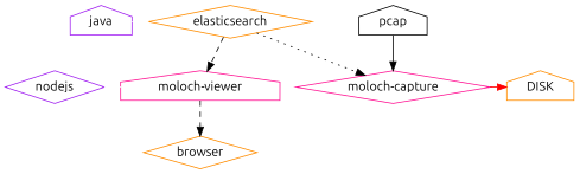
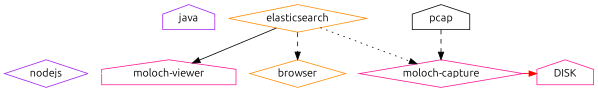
  digraph {
    fontname=Ubuntu
    node [color=deeppink fontname=Ubuntu shape=diamond]
    edge [fontname=Ubuntu]
    "moloch-capture"
-   DISK [color=darkorange shape=house]
+   DISK [shape=house]
    elasticsearch [color=darkorange]
    java [color=purple shape=house]
    "moloch-viewer" [shape=house]
    nodejs [color=purple]
    browser [color=darkorange]
    pcap [color=black shape=house]
    subgraph sub_1 {
      rank=same
      "moloch-capture"
      DISK
    }
    subgraph sub_2 {
      rank=same
      elasticsearch
      java
    }
    subgraph sub_3 {
      rank=same
      "moloch-viewer"
      nodejs
    }
    "moloch-capture" -> DISK [color=red style=solid]
    elasticsearch -> "moloch-capture" [style=dotted]
-   elasticsearch -> "moloch-viewer" [style=dashed]
+   elasticsearch -> "moloch-viewer" [style=solid]
    java -> elasticsearch [color=white]
-   "moloch-viewer" -> browser [style=dashed]
+   elasticsearch -> browser [style=dashed]
    nodejs -> "moloch-viewer" [color=white]
-   pcap -> "moloch-capture" [style=solid]
+   pcap -> "moloch-capture" [style=dashed]
  }
